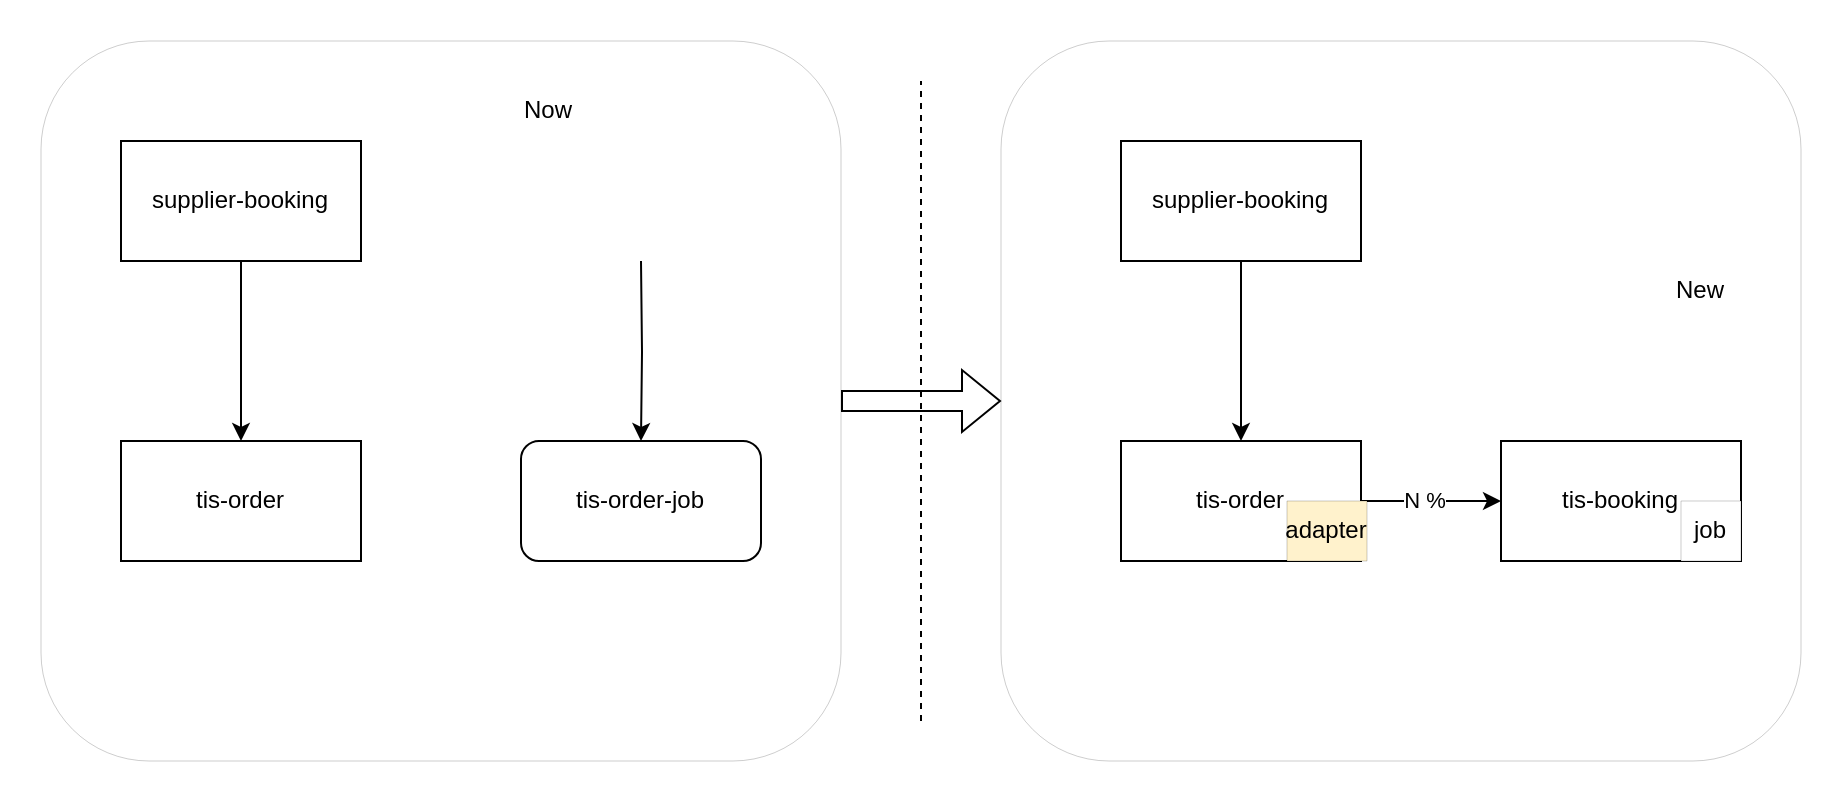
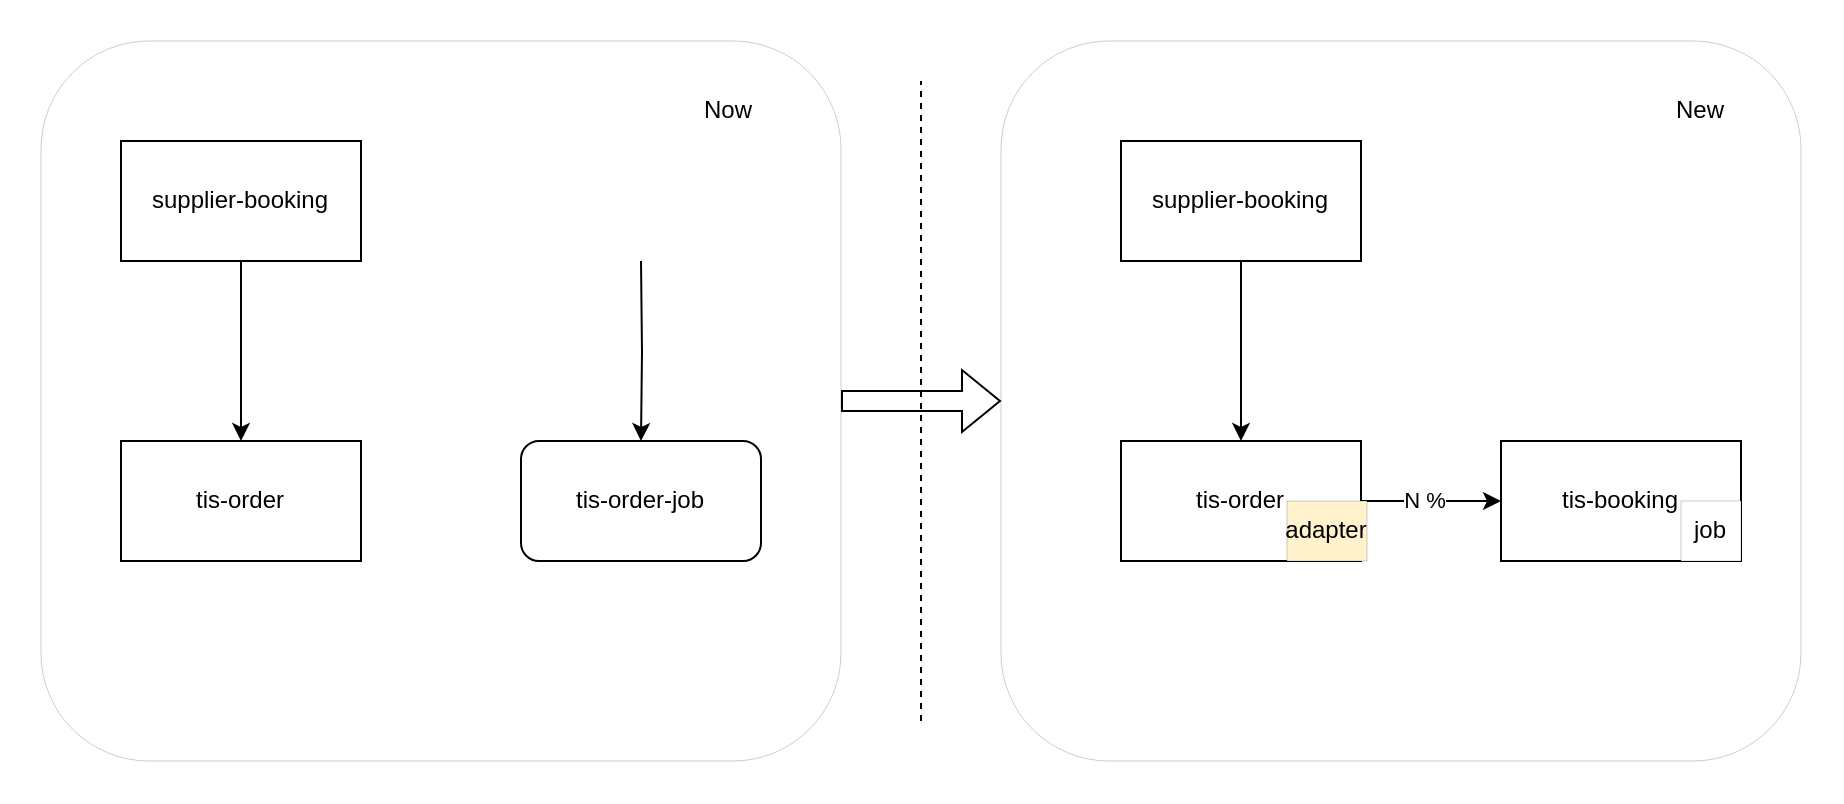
  <mxCell id="0" />
  <mxCell id="1" parent="0" />
  <mxCell id="2" value="" style="rounded=1;whiteSpace=wrap;html=1;strokeWidth=0;" vertex="1" parent="1"><mxGeometry x="500" y="20" width="400" height="360" as="geometry" /></mxCell>
  <mxCell id="3" value="" style="rounded=1;whiteSpace=wrap;html=1;strokeWidth=0;" vertex="1" parent="1"><mxGeometry x="20" y="20" width="400" height="360" as="geometry" /></mxCell>
  <mxCell id="4" value="" style="edgeStyle=orthogonalEdgeStyle;rounded=0;orthogonalLoop=1;jettySize=auto;html=1;exitX=0.5;exitY=1;exitDx=0;exitDy=0;" edge="1" parent="1" source="5" target="6"><mxGeometry relative="1" as="geometry"><mxPoint x="510" y="160" as="sourcePoint" /></mxGeometry></mxCell>
  <mxCell id="5" value="supplier-booking" style="rounded=0;whiteSpace=wrap;html=1;" vertex="1" parent="1"><mxGeometry x="60" y="70" width="120" height="60" as="geometry" /></mxCell>
  <mxCell id="6" value="tis-order" style="rounded=0;whiteSpace=wrap;html=1;" vertex="1" parent="1"><mxGeometry x="60" y="220" width="120" height="60" as="geometry" /></mxCell>
  <mxCell id="7" value="tis-order-job" style="whiteSpace=wrap;html=1;rounded=1;" vertex="1" parent="1"><mxGeometry x="260" y="220" width="120" height="60" as="geometry" /></mxCell>
  <mxCell id="8" value="" style="edgeStyle=orthogonalEdgeStyle;rounded=0;orthogonalLoop=1;jettySize=auto;html=1;exitX=0.5;exitY=1;exitDx=0;exitDy=0;" edge="1" parent="1" source="9" target="12"><mxGeometry relative="1" as="geometry"><mxPoint x="1010" y="160" as="sourcePoint" /></mxGeometry></mxCell>
  <mxCell id="9" value="supplier-booking" style="rounded=0;whiteSpace=wrap;html=1;" vertex="1" parent="1"><mxGeometry x="560" y="70" width="120" height="60" as="geometry" /></mxCell>
  <mxCell id="10" value="" style="edgeStyle=orthogonalEdgeStyle;rounded=0;orthogonalLoop=1;jettySize=auto;html=1;" edge="1" parent="1" source="12" target="13"><mxGeometry relative="1" as="geometry" /></mxCell>
  <mxCell id="11" value="N %" style="edgeLabel;html=1;align=center;verticalAlign=middle;resizable=0;points=[];" vertex="1" connectable="0" parent="10"><mxGeometry x="-0.125" y="1" relative="1" as="geometry"><mxPoint as="offset" /></mxGeometry></mxCell>
  <mxCell id="12" value="tis-order" style="rounded=0;whiteSpace=wrap;html=1;" vertex="1" parent="1"><mxGeometry x="560" y="220" width="120" height="60" as="geometry" /></mxCell>
  <mxCell id="13" value="tis-booking" style="rounded=0;whiteSpace=wrap;html=1;" vertex="1" parent="1"><mxGeometry x="750" y="220" width="120" height="60" as="geometry" /></mxCell>
  <mxCell id="14" value="job" style="rounded=0;whiteSpace=wrap;html=1;strokeWidth=0;" vertex="1" parent="1"><mxGeometry x="840" y="250" width="30" height="30" as="geometry" /></mxCell>
  <mxCell id="15" value="" style="endArrow=none;dashed=1;html=1;rounded=0;" edge="1" parent="1"><mxGeometry width="50" height="50" relative="1" as="geometry"><mxPoint x="460" y="360" as="sourcePoint" /><mxPoint x="460" y="40" as="targetPoint" /></mxGeometry></mxCell>
  <mxCell id="16" value="" style="shape=flexArrow;endArrow=classic;html=1;rounded=0;" edge="1" parent="1"><mxGeometry width="50" height="50" relative="1" as="geometry"><mxPoint x="420" y="200" as="sourcePoint" /><mxPoint x="500" y="200" as="targetPoint" /></mxGeometry></mxCell>
  <mxCell id="17" value="" style="edgeStyle=orthogonalEdgeStyle;rounded=0;orthogonalLoop=1;jettySize=auto;html=1;entryX=0.5;entryY=0;entryDx=0;entryDy=0;" edge="1" parent="1" target="7"><mxGeometry relative="1" as="geometry"><mxPoint x="320" y="130" as="sourcePoint" /><mxPoint x="130" y="230" as="targetPoint" /></mxGeometry></mxCell>
- <mxCell id="18" value="Now" style="text;html=1;strokeColor=none;fillColor=none;align=center;verticalAlign=middle;whiteSpace=wrap;rounded=0;" vertex="1" parent="1"><mxGeometry x="244" y="40" width="60" height="30" as="geometry" /></mxCell>
- <mxCell id="19" value="New" style="text;html=1;strokeColor=none;fillColor=none;align=center;verticalAlign=middle;whiteSpace=wrap;rounded=0;" vertex="1" parent="1"><mxGeometry x="820" y="130" width="60" height="30" as="geometry" /></mxCell>
+ <mxCell id="18" value="Now" style="text;html=1;strokeColor=none;fillColor=none;align=center;verticalAlign=middle;whiteSpace=wrap;rounded=0;" vertex="1" parent="1"><mxGeometry x="334" y="40" width="60" height="30" as="geometry" /></mxCell>
+ <mxCell id="19" value="New" style="text;html=1;strokeColor=none;fillColor=none;align=center;verticalAlign=middle;whiteSpace=wrap;rounded=0;" vertex="1" parent="1"><mxGeometry x="820" y="40" width="60" height="30" as="geometry" /></mxCell>
  <mxCell id="20" value="adapter" style="rounded=0;whiteSpace=wrap;html=1;strokeWidth=0;fillColor=#fff2cc;" vertex="1" parent="1"><mxGeometry x="643" y="250" width="40" height="30" as="geometry" /></mxCell>
